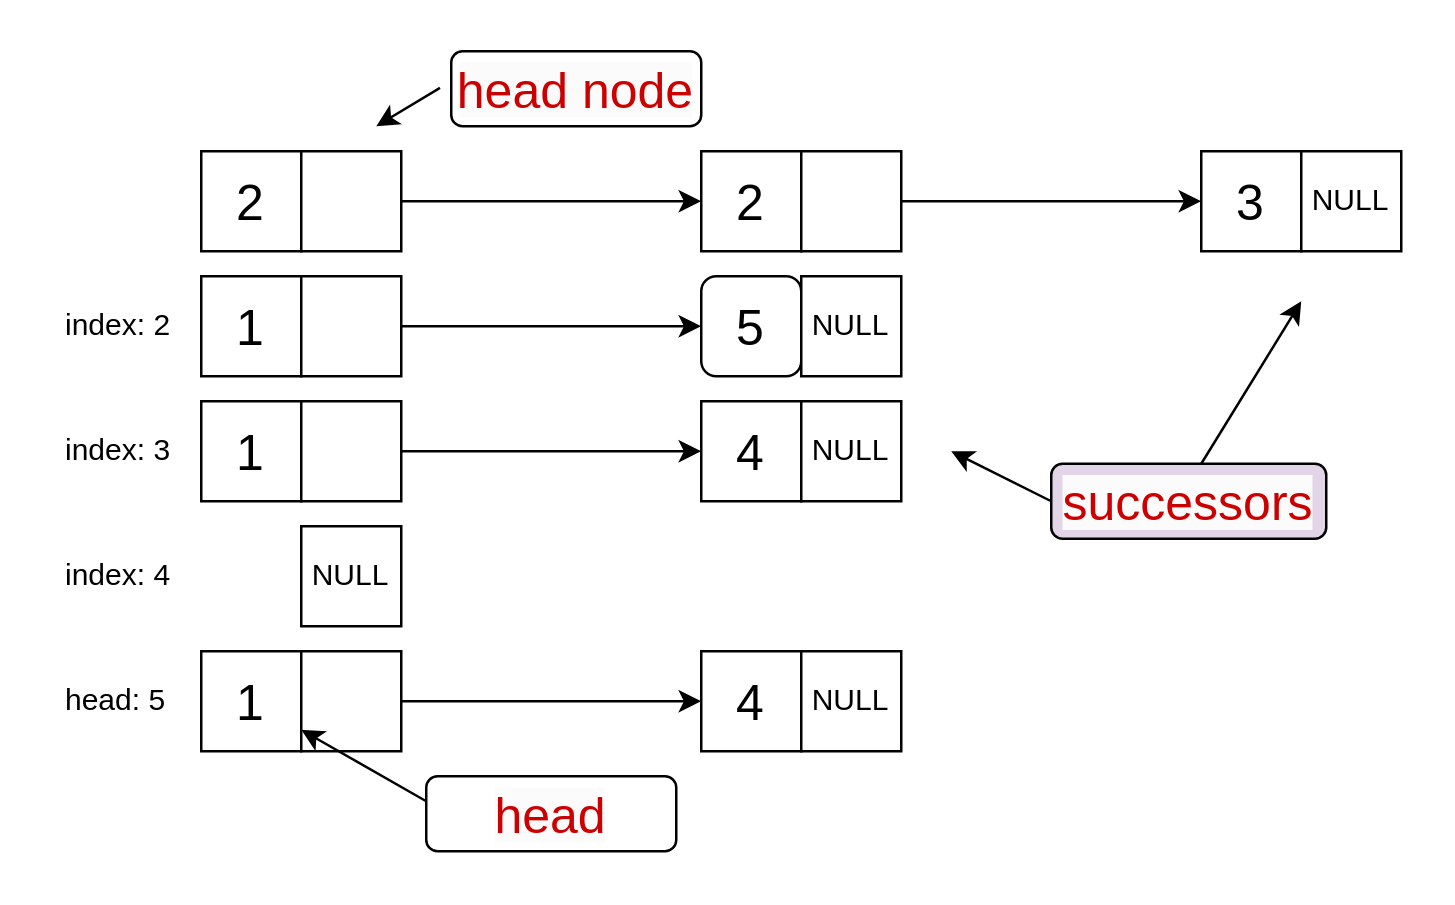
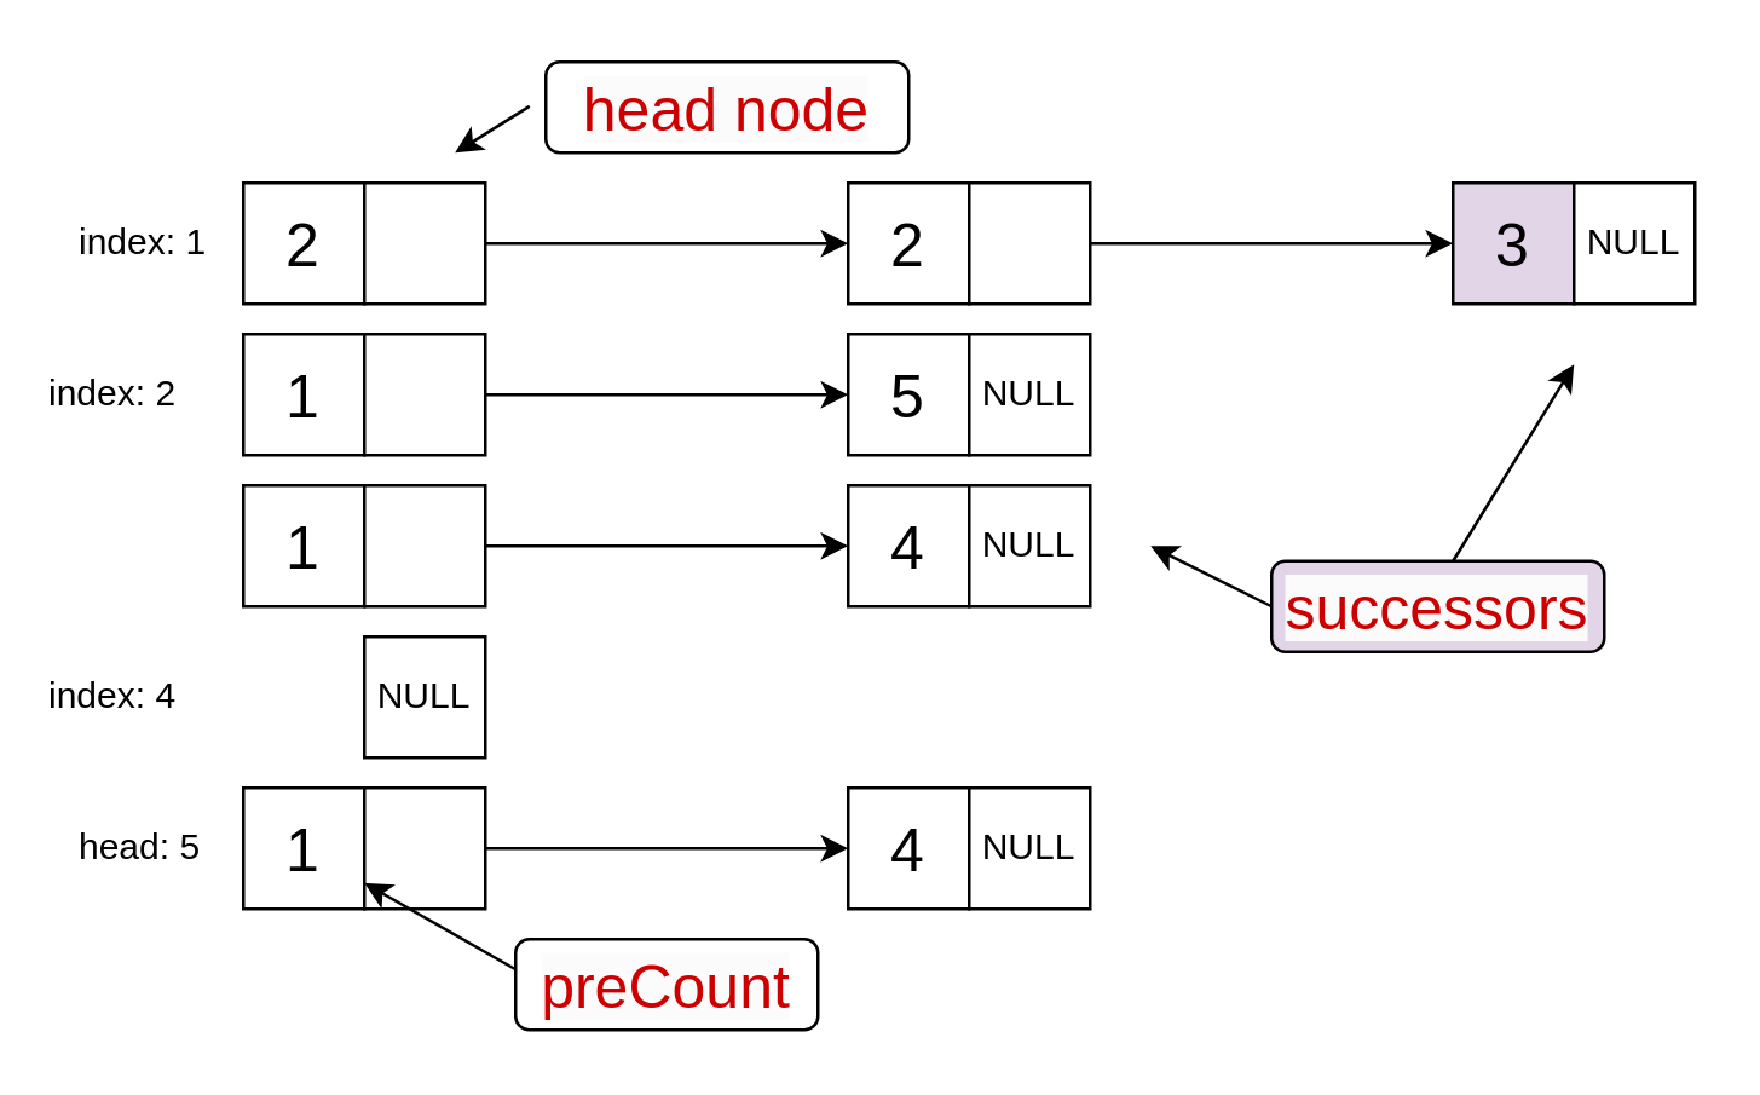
  <mxCell id="0" />
  <mxCell id="1" parent="0" />
  <mxCell id="2" value="&lt;font style=&quot;font-size: 20px;&quot;&gt;2&lt;/font&gt;" style="rounded=0;whiteSpace=wrap;html=1;" parent="1" vertex="1"><mxGeometry x="80" y="60" width="40" height="40" as="geometry" /></mxCell>
  <mxCell id="3" value="&lt;font style=&quot;font-size: 20px;&quot;&gt;1&lt;/font&gt;" style="rounded=0;whiteSpace=wrap;html=1;" parent="1" vertex="1"><mxGeometry x="80" y="110" width="40" height="40" as="geometry" /></mxCell>
  <mxCell id="4" value="&lt;font style=&quot;font-size: 20px;&quot;&gt;1&lt;/font&gt;" style="rounded=0;whiteSpace=wrap;html=1;" parent="1" vertex="1"><mxGeometry x="80" y="160" width="40" height="40" as="geometry" /></mxCell>
  <mxCell id="5" style="edgeStyle=orthogonalEdgeStyle;rounded=0;orthogonalLoop=1;jettySize=auto;html=1;entryX=0;entryY=0.5;entryDx=0;entryDy=0;" edge="1" parent="1" source="6" target="18"><mxGeometry relative="1" as="geometry" /></mxCell>
  <mxCell id="6" value="" style="rounded=0;whiteSpace=wrap;html=1;" parent="1" vertex="1"><mxGeometry x="120" y="60" width="40" height="40" as="geometry" /></mxCell>
  <mxCell id="7" style="edgeStyle=orthogonalEdgeStyle;rounded=0;orthogonalLoop=1;jettySize=auto;html=1;entryX=0;entryY=0.5;entryDx=0;entryDy=0;" edge="1" parent="1" source="8" target="23"><mxGeometry relative="1" as="geometry" /></mxCell>
  <mxCell id="8" value="" style="rounded=0;whiteSpace=wrap;html=1;" parent="1" vertex="1"><mxGeometry x="120" y="110" width="40" height="40" as="geometry" /></mxCell>
  <mxCell id="9" style="edgeStyle=orthogonalEdgeStyle;rounded=0;orthogonalLoop=1;jettySize=auto;html=1;entryX=0;entryY=0.5;entryDx=0;entryDy=0;" edge="1" parent="1" source="10" target="27"><mxGeometry relative="1" as="geometry" /></mxCell>
  <mxCell id="10" value="" style="rounded=0;whiteSpace=wrap;html=1;" parent="1" vertex="1"><mxGeometry x="120" y="160" width="40" height="40" as="geometry" /></mxCell>
- <mxCell id="11" value="&lt;span style=&quot;font-family: Helvetica; font-size: 20px; font-style: normal; font-variant-ligatures: normal; font-variant-caps: normal; font-weight: 400; letter-spacing: normal; orphans: 2; text-align: center; text-indent: 0px; text-transform: none; widows: 2; word-spacing: 0px; -webkit-text-stroke-width: 0px; background-color: rgb(251, 251, 251); text-decoration-thickness: initial; text-decoration-style: initial; text-decoration-color: initial; float: none; display: inline !important;&quot;&gt;&lt;font color=&quot;#cc0000&quot;&gt;head node&lt;/font&gt;&lt;/span&gt;" style="rounded=1;whiteSpace=wrap;html=1;" parent="1" vertex="1"><mxGeometry x="180" y="20" width="100" height="30" as="geometry" /></mxCell>
+ <mxCell id="11" value="&lt;span style=&quot;font-family: Helvetica; font-size: 20px; font-style: normal; font-variant-ligatures: normal; font-variant-caps: normal; font-weight: 400; letter-spacing: normal; orphans: 2; text-align: center; text-indent: 0px; text-transform: none; widows: 2; word-spacing: 0px; -webkit-text-stroke-width: 0px; background-color: rgb(251, 251, 251); text-decoration-thickness: initial; text-decoration-style: initial; text-decoration-color: initial; float: none; display: inline !important;&quot;&gt;&lt;font color=&quot;#cc0000&quot;&gt;head node&lt;/font&gt;&lt;/span&gt;" style="rounded=1;whiteSpace=wrap;html=1;" parent="1" vertex="1"><mxGeometry x="180" y="20" width="120" height="30" as="geometry" /></mxCell>
  <mxCell id="12" value="&lt;span style=&quot;font-family: Helvetica; font-size: 20px; font-style: normal; font-variant-ligatures: normal; font-variant-caps: normal; font-weight: 400; letter-spacing: normal; orphans: 2; text-align: center; text-indent: 0px; text-transform: none; widows: 2; word-spacing: 0px; -webkit-text-stroke-width: 0px; background-color: rgb(251, 251, 251); text-decoration-thickness: initial; text-decoration-style: initial; text-decoration-color: initial; float: none; display: inline !important;&quot;&gt;&lt;font color=&quot;#cc0000&quot;&gt;successors&lt;/font&gt;&lt;/span&gt;" style="rounded=1;whiteSpace=wrap;html=1;fillColor=#e1d5e7;" parent="1" vertex="1"><mxGeometry x="420" y="185" width="110" height="30" as="geometry" /></mxCell>
  <mxCell id="13" value="" style="endArrow=classic;html=1;rounded=0;" parent="1" edge="1"><mxGeometry width="50" height="50" relative="1" as="geometry"><mxPoint x="420" y="200" as="sourcePoint" /><mxPoint x="380" y="180" as="targetPoint" /></mxGeometry></mxCell>
  <mxCell id="14" value="NULL" style="rounded=0;whiteSpace=wrap;html=1;" vertex="1" parent="1"><mxGeometry x="120" y="210" width="40" height="40" as="geometry" /></mxCell>
  <mxCell id="15" value="&lt;font style=&quot;font-size: 20px;&quot;&gt;1&lt;/font&gt;" style="rounded=0;whiteSpace=wrap;html=1;" vertex="1" parent="1"><mxGeometry x="80" y="260" width="40" height="40" as="geometry" /></mxCell>
  <mxCell id="16" style="edgeStyle=orthogonalEdgeStyle;rounded=0;orthogonalLoop=1;jettySize=auto;html=1;entryX=0;entryY=0.5;entryDx=0;entryDy=0;" edge="1" parent="1" source="17" target="25"><mxGeometry relative="1" as="geometry" /></mxCell>
  <mxCell id="17" value="" style="rounded=0;whiteSpace=wrap;html=1;" vertex="1" parent="1"><mxGeometry x="120" y="260" width="40" height="40" as="geometry" /></mxCell>
  <mxCell id="18" value="&lt;font style=&quot;font-size: 20px;&quot;&gt;2&lt;/font&gt;" style="rounded=0;whiteSpace=wrap;html=1;" vertex="1" parent="1"><mxGeometry x="280" y="60" width="40" height="40" as="geometry" /></mxCell>
  <mxCell id="19" style="edgeStyle=orthogonalEdgeStyle;rounded=0;orthogonalLoop=1;jettySize=auto;html=1;entryX=0;entryY=0.5;entryDx=0;entryDy=0;" edge="1" parent="1" source="20" target="21"><mxGeometry relative="1" as="geometry" /></mxCell>
  <mxCell id="20" value="" style="rounded=0;whiteSpace=wrap;html=1;" vertex="1" parent="1"><mxGeometry x="320" y="60" width="40" height="40" as="geometry" /></mxCell>
- <mxCell id="21" value="&lt;font style=&quot;font-size: 20px;&quot;&gt;3&lt;/font&gt;" style="rounded=0;whiteSpace=wrap;html=1;" vertex="1" parent="1"><mxGeometry x="480" y="60" width="40" height="40" as="geometry" /></mxCell>
+ <mxCell id="21" value="&lt;font style=&quot;font-size: 20px;&quot;&gt;3&lt;/font&gt;" style="rounded=0;whiteSpace=wrap;html=1;fillColor=#e1d5e7;" vertex="1" parent="1"><mxGeometry x="480" y="60" width="40" height="40" as="geometry" /></mxCell>
  <mxCell id="22" value="NULL" style="rounded=0;whiteSpace=wrap;html=1;" vertex="1" parent="1"><mxGeometry x="520" y="60" width="40" height="40" as="geometry" /></mxCell>
- <mxCell id="23" value="&lt;font style=&quot;font-size: 20px;&quot;&gt;5&lt;/font&gt;" style="whiteSpace=wrap;html=1;rounded=1;" vertex="1" parent="1"><mxGeometry x="280" y="110" width="40" height="40" as="geometry" /></mxCell>
+ <mxCell id="23" value="&lt;font style=&quot;font-size: 20px;&quot;&gt;5&lt;/font&gt;" style="rounded=0;whiteSpace=wrap;html=1;" vertex="1" parent="1"><mxGeometry x="280" y="110" width="40" height="40" as="geometry" /></mxCell>
  <mxCell id="24" value="NULL" style="rounded=0;whiteSpace=wrap;html=1;" vertex="1" parent="1"><mxGeometry x="320" y="110" width="40" height="40" as="geometry" /></mxCell>
  <mxCell id="25" value="&lt;font style=&quot;font-size: 20px;&quot;&gt;4&lt;/font&gt;" style="rounded=0;whiteSpace=wrap;html=1;" vertex="1" parent="1"><mxGeometry x="280" y="260" width="40" height="40" as="geometry" /></mxCell>
  <mxCell id="26" value="NULL" style="rounded=0;whiteSpace=wrap;html=1;" vertex="1" parent="1"><mxGeometry x="320" y="260" width="40" height="40" as="geometry" /></mxCell>
  <mxCell id="27" value="&lt;font style=&quot;font-size: 20px;&quot;&gt;4&lt;/font&gt;" style="rounded=0;whiteSpace=wrap;html=1;" vertex="1" parent="1"><mxGeometry x="280" y="160" width="40" height="40" as="geometry" /></mxCell>
  <mxCell id="28" value="NULL" style="rounded=0;whiteSpace=wrap;html=1;" vertex="1" parent="1"><mxGeometry x="320" y="160" width="40" height="40" as="geometry" /></mxCell>
  <mxCell id="29" value="" style="endArrow=classic;html=1;rounded=0;" edge="1" parent="1"><mxGeometry width="50" height="50" relative="1" as="geometry"><mxPoint x="480" y="185" as="sourcePoint" /><mxPoint x="520" y="120" as="targetPoint" /></mxGeometry></mxCell>
  <mxCell id="30" value="" style="endArrow=classic;html=1;rounded=0;exitX=-0.045;exitY=0.489;exitDx=0;exitDy=0;exitPerimeter=0;" edge="1" parent="1" source="11"><mxGeometry width="50" height="50" relative="1" as="geometry"><mxPoint x="130" y="20" as="sourcePoint" /><mxPoint x="150" y="50" as="targetPoint" /></mxGeometry></mxCell>
- <mxCell id="32" value="index: 2" style="text;strokeColor=none;fillColor=none;align=left;verticalAlign=middle;spacingLeft=4;spacingRight=4;overflow=hidden;points=[[0,0.5],[1,0.5]];portConstraint=eastwest;rotatable=0;whiteSpace=wrap;html=1;" vertex="1" parent="1"><mxGeometry x="20" y="115" width="60" height="30" as="geometry" /></mxCell>
- <mxCell id="33" value="index: 3" style="text;strokeColor=none;fillColor=none;align=left;verticalAlign=middle;spacingLeft=4;spacingRight=4;overflow=hidden;points=[[0,0.5],[1,0.5]];portConstraint=eastwest;rotatable=0;whiteSpace=wrap;html=1;" vertex="1" parent="1"><mxGeometry x="20" y="165" width="60" height="30" as="geometry" /></mxCell>
- <mxCell id="34" value="index: 4" style="text;strokeColor=none;fillColor=none;align=left;verticalAlign=middle;spacingLeft=4;spacingRight=4;overflow=hidden;points=[[0,0.5],[1,0.5]];portConstraint=eastwest;rotatable=0;whiteSpace=wrap;html=1;" vertex="1" parent="1"><mxGeometry x="20" y="215" width="60" height="30" as="geometry" /></mxCell>
+ <mxCell id="31" value="index: 1" style="text;strokeColor=none;fillColor=none;align=left;verticalAlign=middle;spacingLeft=4;spacingRight=4;overflow=hidden;points=[[0,0.5],[1,0.5]];portConstraint=eastwest;rotatable=0;whiteSpace=wrap;html=1;" vertex="1" parent="1"><mxGeometry x="20" y="65" width="60" height="30" as="geometry" /></mxCell>
+ <mxCell id="32" value="index: 2" style="text;strokeColor=none;fillColor=none;align=left;verticalAlign=middle;spacingLeft=4;spacingRight=4;overflow=hidden;points=[[0,0.5],[1,0.5]];portConstraint=eastwest;rotatable=0;whiteSpace=wrap;html=1;" vertex="1" parent="1"><mxGeometry x="10" y="115" width="60" height="30" as="geometry" /></mxCell>
+ <mxCell id="34" value="index: 4" style="text;strokeColor=none;fillColor=none;align=left;verticalAlign=middle;spacingLeft=4;spacingRight=4;overflow=hidden;points=[[0,0.5],[1,0.5]];portConstraint=eastwest;rotatable=0;whiteSpace=wrap;html=1;" vertex="1" parent="1"><mxGeometry x="10" y="215" width="60" height="30" as="geometry" /></mxCell>
  <mxCell id="35" value="head: 5" style="text;strokeColor=none;fillColor=none;align=left;verticalAlign=middle;spacingLeft=4;spacingRight=4;overflow=hidden;points=[[0,0.5],[1,0.5]];portConstraint=eastwest;rotatable=0;whiteSpace=wrap;html=1;" vertex="1" parent="1"><mxGeometry x="20" y="265" width="60" height="30" as="geometry" /></mxCell>
- <mxCell id="36" value="&lt;span style=&quot;font-family: Helvetica; font-size: 20px; font-style: normal; font-variant-ligatures: normal; font-variant-caps: normal; font-weight: 400; letter-spacing: normal; orphans: 2; text-align: center; text-indent: 0px; text-transform: none; widows: 2; word-spacing: 0px; -webkit-text-stroke-width: 0px; background-color: rgb(251, 251, 251); text-decoration-thickness: initial; text-decoration-style: initial; text-decoration-color: initial; float: none; display: inline !important;&quot;&gt;&lt;font color=&quot;#cc0000&quot;&gt;head&lt;/font&gt;&lt;/span&gt;" style="rounded=1;whiteSpace=wrap;html=1;" vertex="1" parent="1"><mxGeometry x="170" y="310" width="100" height="30" as="geometry" /></mxCell>
+ <mxCell id="36" value="&lt;span style=&quot;font-family: Helvetica; font-size: 20px; font-style: normal; font-variant-ligatures: normal; font-variant-caps: normal; font-weight: 400; letter-spacing: normal; orphans: 2; text-align: center; text-indent: 0px; text-transform: none; widows: 2; word-spacing: 0px; -webkit-text-stroke-width: 0px; background-color: rgb(251, 251, 251); text-decoration-thickness: initial; text-decoration-style: initial; text-decoration-color: initial; float: none; display: inline !important;&quot;&gt;&lt;font color=&quot;#cc0000&quot;&gt;preCount&lt;/font&gt;&lt;/span&gt;" style="rounded=1;whiteSpace=wrap;html=1;" vertex="1" parent="1"><mxGeometry x="170" y="310" width="100" height="30" as="geometry" /></mxCell>
  <mxCell id="37" value="" style="endArrow=classic;html=1;rounded=0;" edge="1" parent="1" target="15"><mxGeometry width="50" height="50" relative="1" as="geometry"><mxPoint x="170" y="320" as="sourcePoint" /><mxPoint x="150" y="350" as="targetPoint" /></mxGeometry></mxCell>
